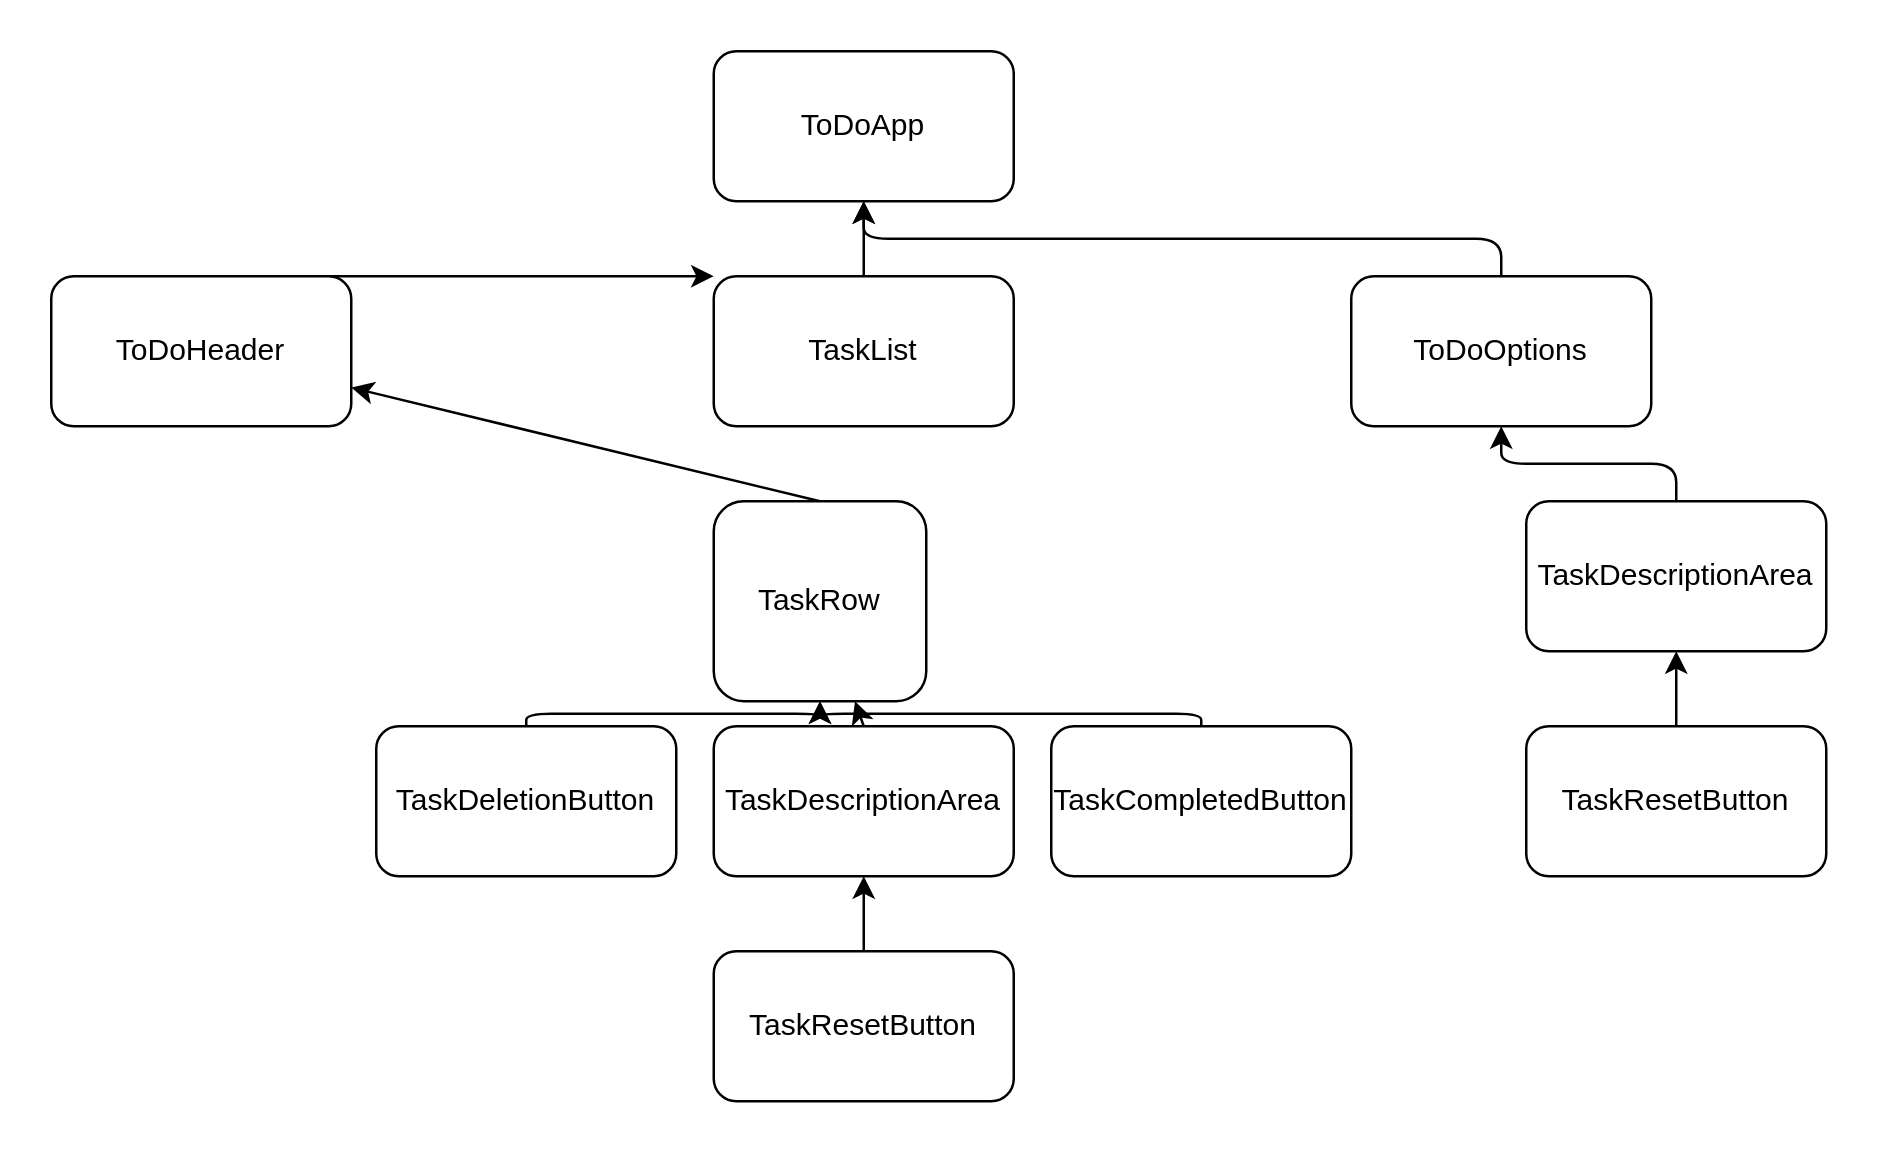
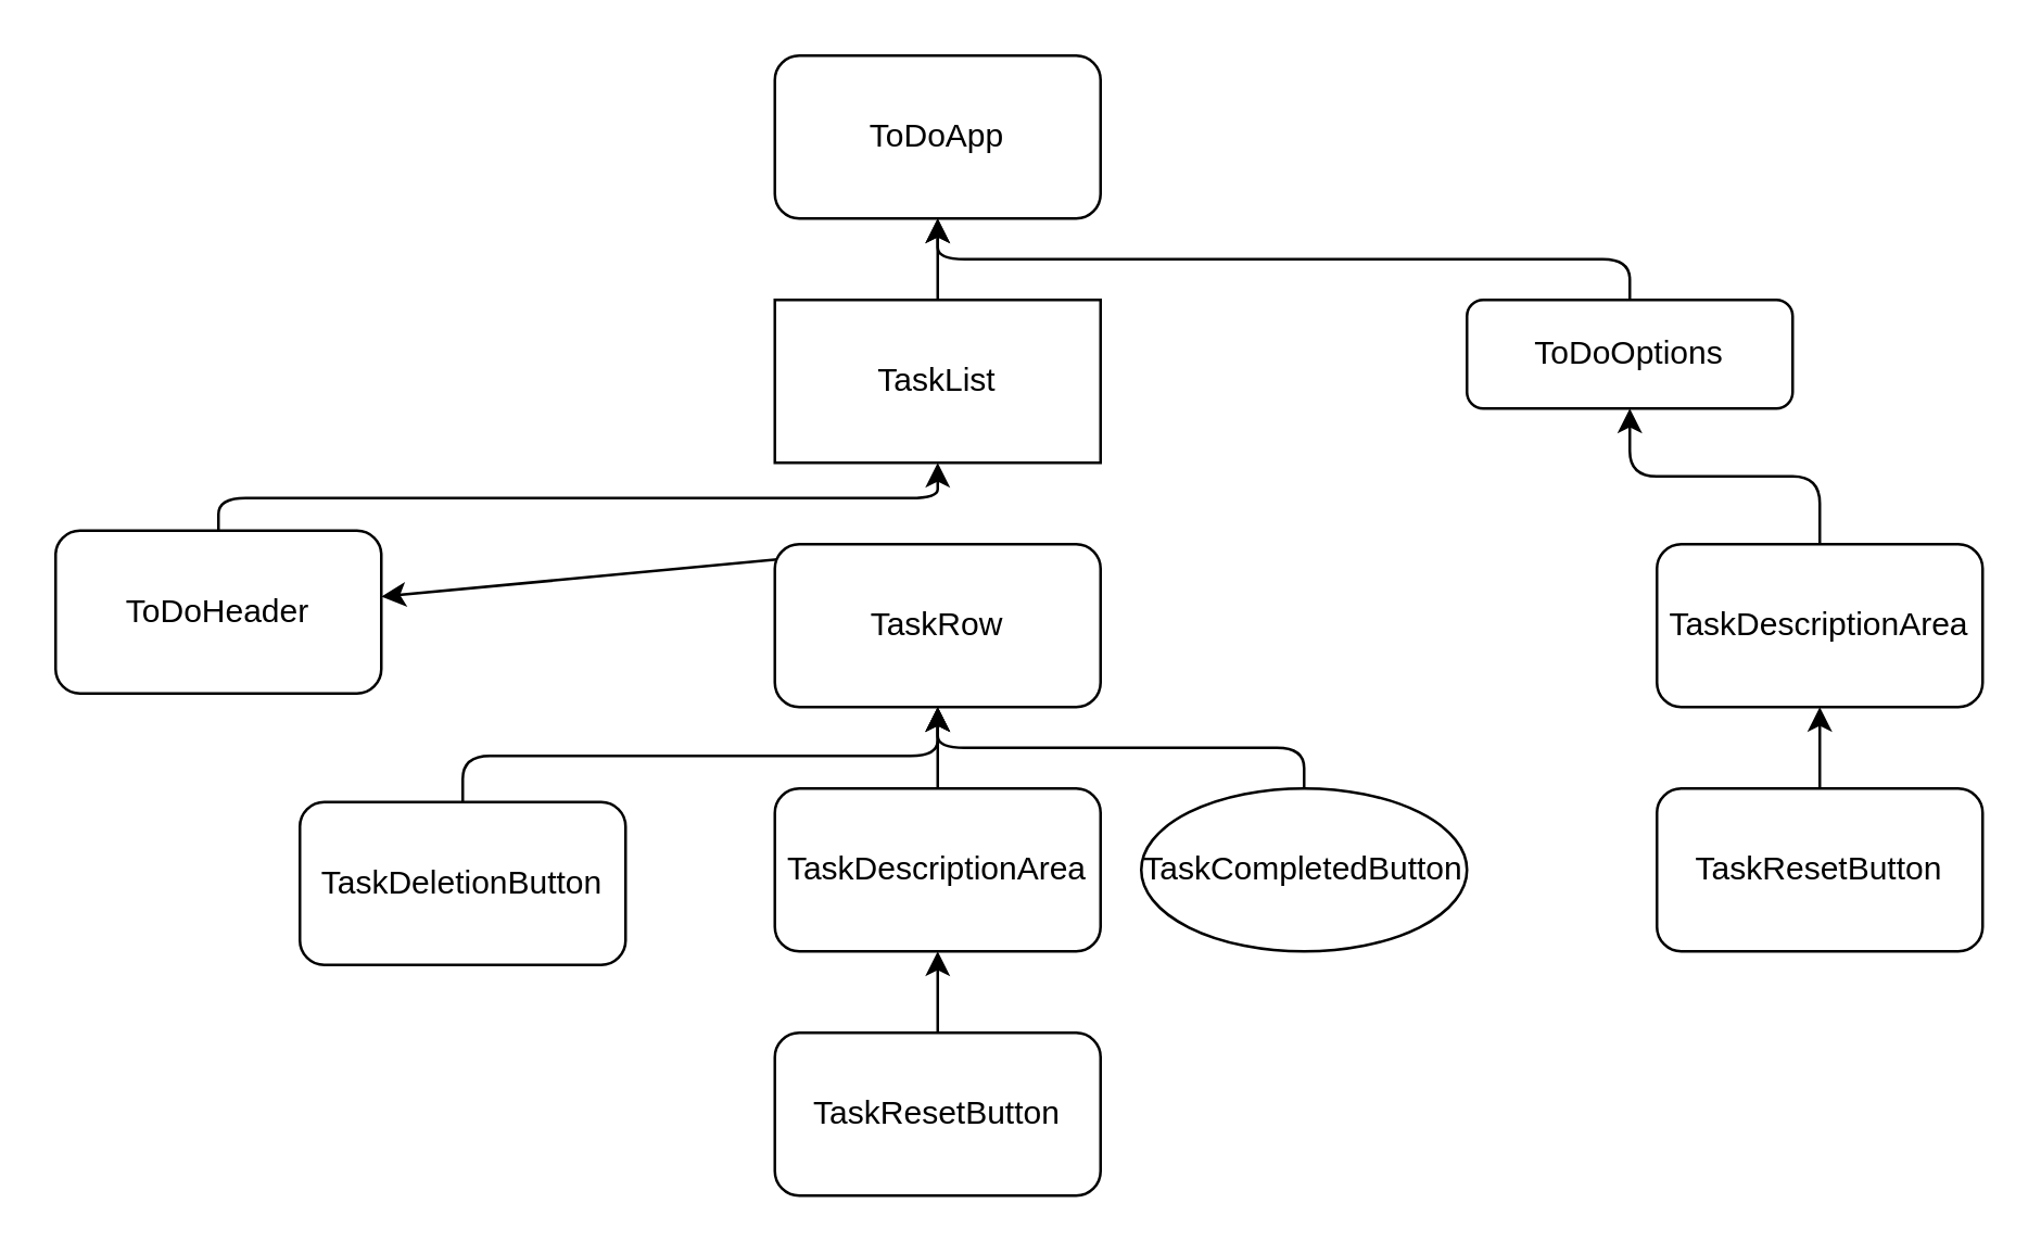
  <mxCell id="0" />
  <mxCell id="1" parent="0" />
  <mxCell id="2" value="ToDoApp" style="rounded=1;whiteSpace=wrap;html=1;" vertex="1" parent="1"><mxGeometry x="285" y="20" width="120" height="60" as="geometry" /></mxCell>
  <mxCell id="3" style="edgeStyle=elbowEdgeStyle;rounded=1;orthogonalLoop=1;jettySize=auto;html=1;exitX=0.5;exitY=0;exitDx=0;exitDy=0;elbow=vertical;" edge="1" parent="1" source="4" target="8"><mxGeometry relative="1" as="geometry" /></mxCell>
- <mxCell id="4" value="ToDoHeader" style="rounded=1;whiteSpace=wrap;html=1;" vertex="1" parent="1"><mxGeometry x="20" y="110" width="120" height="60" as="geometry" /></mxCell>
+ <mxCell id="4" value="ToDoHeader" style="rounded=1;whiteSpace=wrap;html=1;" vertex="1" parent="1"><mxGeometry x="20" y="195" width="120" height="60" as="geometry" /></mxCell>
  <mxCell id="5" style="rounded=1;orthogonalLoop=1;jettySize=auto;html=1;exitX=0.5;exitY=0;exitDx=0;exitDy=0;edgeStyle=elbowEdgeStyle;entryX=0.5;entryY=1;entryDx=0;entryDy=0;elbow=vertical;" edge="1" parent="1" source="6" target="2"><mxGeometry relative="1" as="geometry" /></mxCell>
- <mxCell id="6" value="ToDoOptions" style="rounded=1;whiteSpace=wrap;html=1;" vertex="1" parent="1"><mxGeometry x="540" y="110" width="120" height="60" as="geometry" /></mxCell>
+ <mxCell id="6" value="ToDoOptions" style="rounded=1;whiteSpace=wrap;html=1;" vertex="1" parent="1"><mxGeometry x="540" y="110" width="120" height="40" as="geometry" /></mxCell>
  <mxCell id="7" style="edgeStyle=orthogonalEdgeStyle;rounded=0;orthogonalLoop=1;jettySize=auto;html=1;exitX=0.5;exitY=0;exitDx=0;exitDy=0;" edge="1" parent="1" source="8" target="2"><mxGeometry relative="1" as="geometry" /></mxCell>
- <mxCell id="8" value="TaskList" style="rounded=1;whiteSpace=wrap;html=1;" vertex="1" parent="1"><mxGeometry x="285" y="110" width="120" height="60" as="geometry" /></mxCell>
+ <mxCell id="8" value="TaskList" style="whiteSpace=wrap;html=1;rounded=0;" vertex="1" parent="1"><mxGeometry x="285" y="110" width="120" height="60" as="geometry" /></mxCell>
  <mxCell id="9" style="rounded=0;orthogonalLoop=1;jettySize=auto;html=1;exitX=0.5;exitY=0;exitDx=0;exitDy=0;" edge="1" parent="1" source="10" target="4"><mxGeometry relative="1" as="geometry" /></mxCell>
- <mxCell id="10" value="TaskRow" style="rounded=1;whiteSpace=wrap;html=1;" vertex="1" parent="1"><mxGeometry x="285" y="200" width="85" height="80" as="geometry" /></mxCell>
+ <mxCell id="10" value="TaskRow" style="rounded=1;whiteSpace=wrap;html=1;" vertex="1" parent="1"><mxGeometry x="285" y="200" width="120" height="60" as="geometry" /></mxCell>
  <mxCell id="11" style="orthogonalLoop=1;jettySize=auto;html=1;exitX=0.5;exitY=0;exitDx=0;exitDy=0;edgeStyle=elbowEdgeStyle;elbow=vertical;rounded=1;" edge="1" parent="1" source="12" target="10"><mxGeometry relative="1" as="geometry" /></mxCell>
- <mxCell id="12" value="TaskCompletedButton" style="rounded=1;whiteSpace=wrap;html=1;" vertex="1" parent="1"><mxGeometry x="420" y="290" width="120" height="60" as="geometry" /></mxCell>
+ <mxCell id="12" value="TaskCompletedButton" style="ellipse;whiteSpace=wrap;html=1;" vertex="1" parent="1"><mxGeometry x="420" y="290" width="120" height="60" as="geometry" /></mxCell>
  <mxCell id="13" style="edgeStyle=elbowEdgeStyle;orthogonalLoop=1;jettySize=auto;html=1;exitX=0.5;exitY=0;exitDx=0;exitDy=0;elbow=vertical;rounded=1;" edge="1" parent="1" source="14" target="10"><mxGeometry relative="1" as="geometry" /></mxCell>
- <mxCell id="14" value="TaskDeletionButton" style="rounded=1;whiteSpace=wrap;html=1;" vertex="1" parent="1"><mxGeometry x="150" y="290" width="120" height="60" as="geometry" /></mxCell>
+ <mxCell id="14" value="TaskDeletionButton" style="rounded=1;whiteSpace=wrap;html=1;" vertex="1" parent="1"><mxGeometry x="110" y="295" width="120" height="60" as="geometry" /></mxCell>
  <mxCell id="15" style="rounded=1;orthogonalLoop=1;jettySize=auto;html=1;exitX=0.5;exitY=0;exitDx=0;exitDy=0;entryX=0.5;entryY=1;entryDx=0;entryDy=0;edgeStyle=elbowEdgeStyle;elbow=vertical;" edge="1" parent="1" source="16" target="6"><mxGeometry relative="1" as="geometry" /></mxCell>
  <mxCell id="16" value="TaskDescriptionArea" style="rounded=1;whiteSpace=wrap;html=1;" vertex="1" parent="1"><mxGeometry x="610" y="200" width="120" height="60" as="geometry" /></mxCell>
  <mxCell id="17" style="edgeStyle=none;rounded=0;orthogonalLoop=1;jettySize=auto;html=1;exitX=0.5;exitY=0;exitDx=0;exitDy=0;" edge="1" parent="1" source="18" target="16"><mxGeometry relative="1" as="geometry" /></mxCell>
  <mxCell id="18" value="TaskResetButton" style="rounded=1;whiteSpace=wrap;html=1;" vertex="1" parent="1"><mxGeometry x="610" y="290" width="120" height="60" as="geometry" /></mxCell>
  <mxCell id="19" style="edgeStyle=none;rounded=0;orthogonalLoop=1;jettySize=auto;html=1;exitX=0.5;exitY=0;exitDx=0;exitDy=0;" edge="1" parent="1" source="20" target="10"><mxGeometry relative="1" as="geometry" /></mxCell>
  <mxCell id="20" value="TaskDescriptionArea" style="rounded=1;whiteSpace=wrap;html=1;" vertex="1" parent="1"><mxGeometry x="285" y="290" width="120" height="60" as="geometry" /></mxCell>
  <mxCell id="21" value="TaskResetButton" style="rounded=1;whiteSpace=wrap;html=1;" vertex="1" parent="1"><mxGeometry x="285" y="380" width="120" height="60" as="geometry" /></mxCell>
  <mxCell id="22" style="edgeStyle=none;rounded=0;orthogonalLoop=1;jettySize=auto;html=1;exitX=0.5;exitY=0;exitDx=0;exitDy=0;entryX=0.5;entryY=1;entryDx=0;entryDy=0;" edge="1" parent="1" source="21" target="20"><mxGeometry relative="1" as="geometry"><mxPoint x="680" y="300" as="sourcePoint" /><mxPoint x="680" y="270" as="targetPoint" /></mxGeometry></mxCell>
